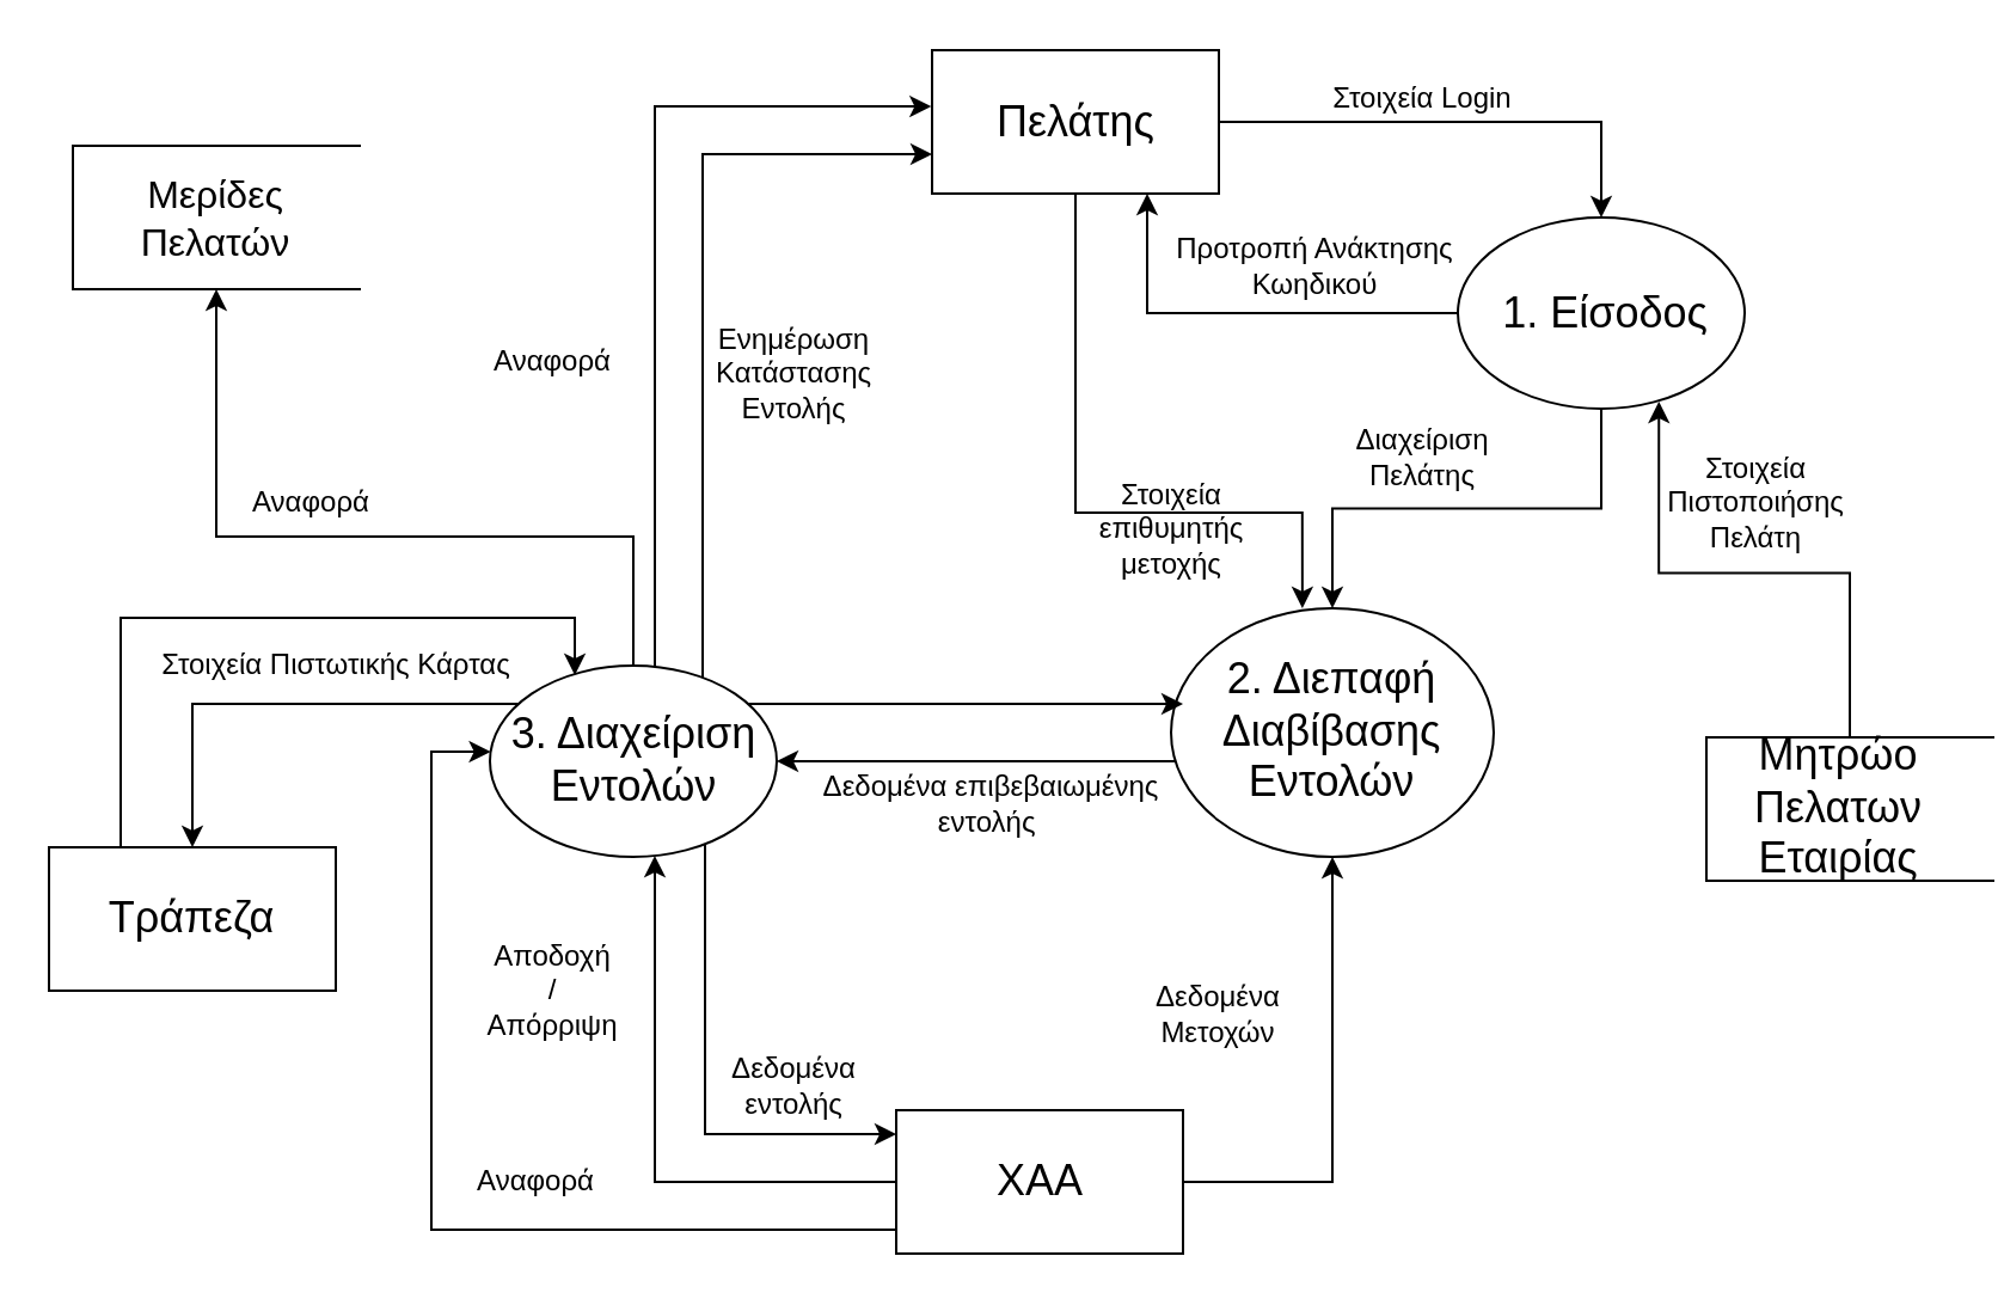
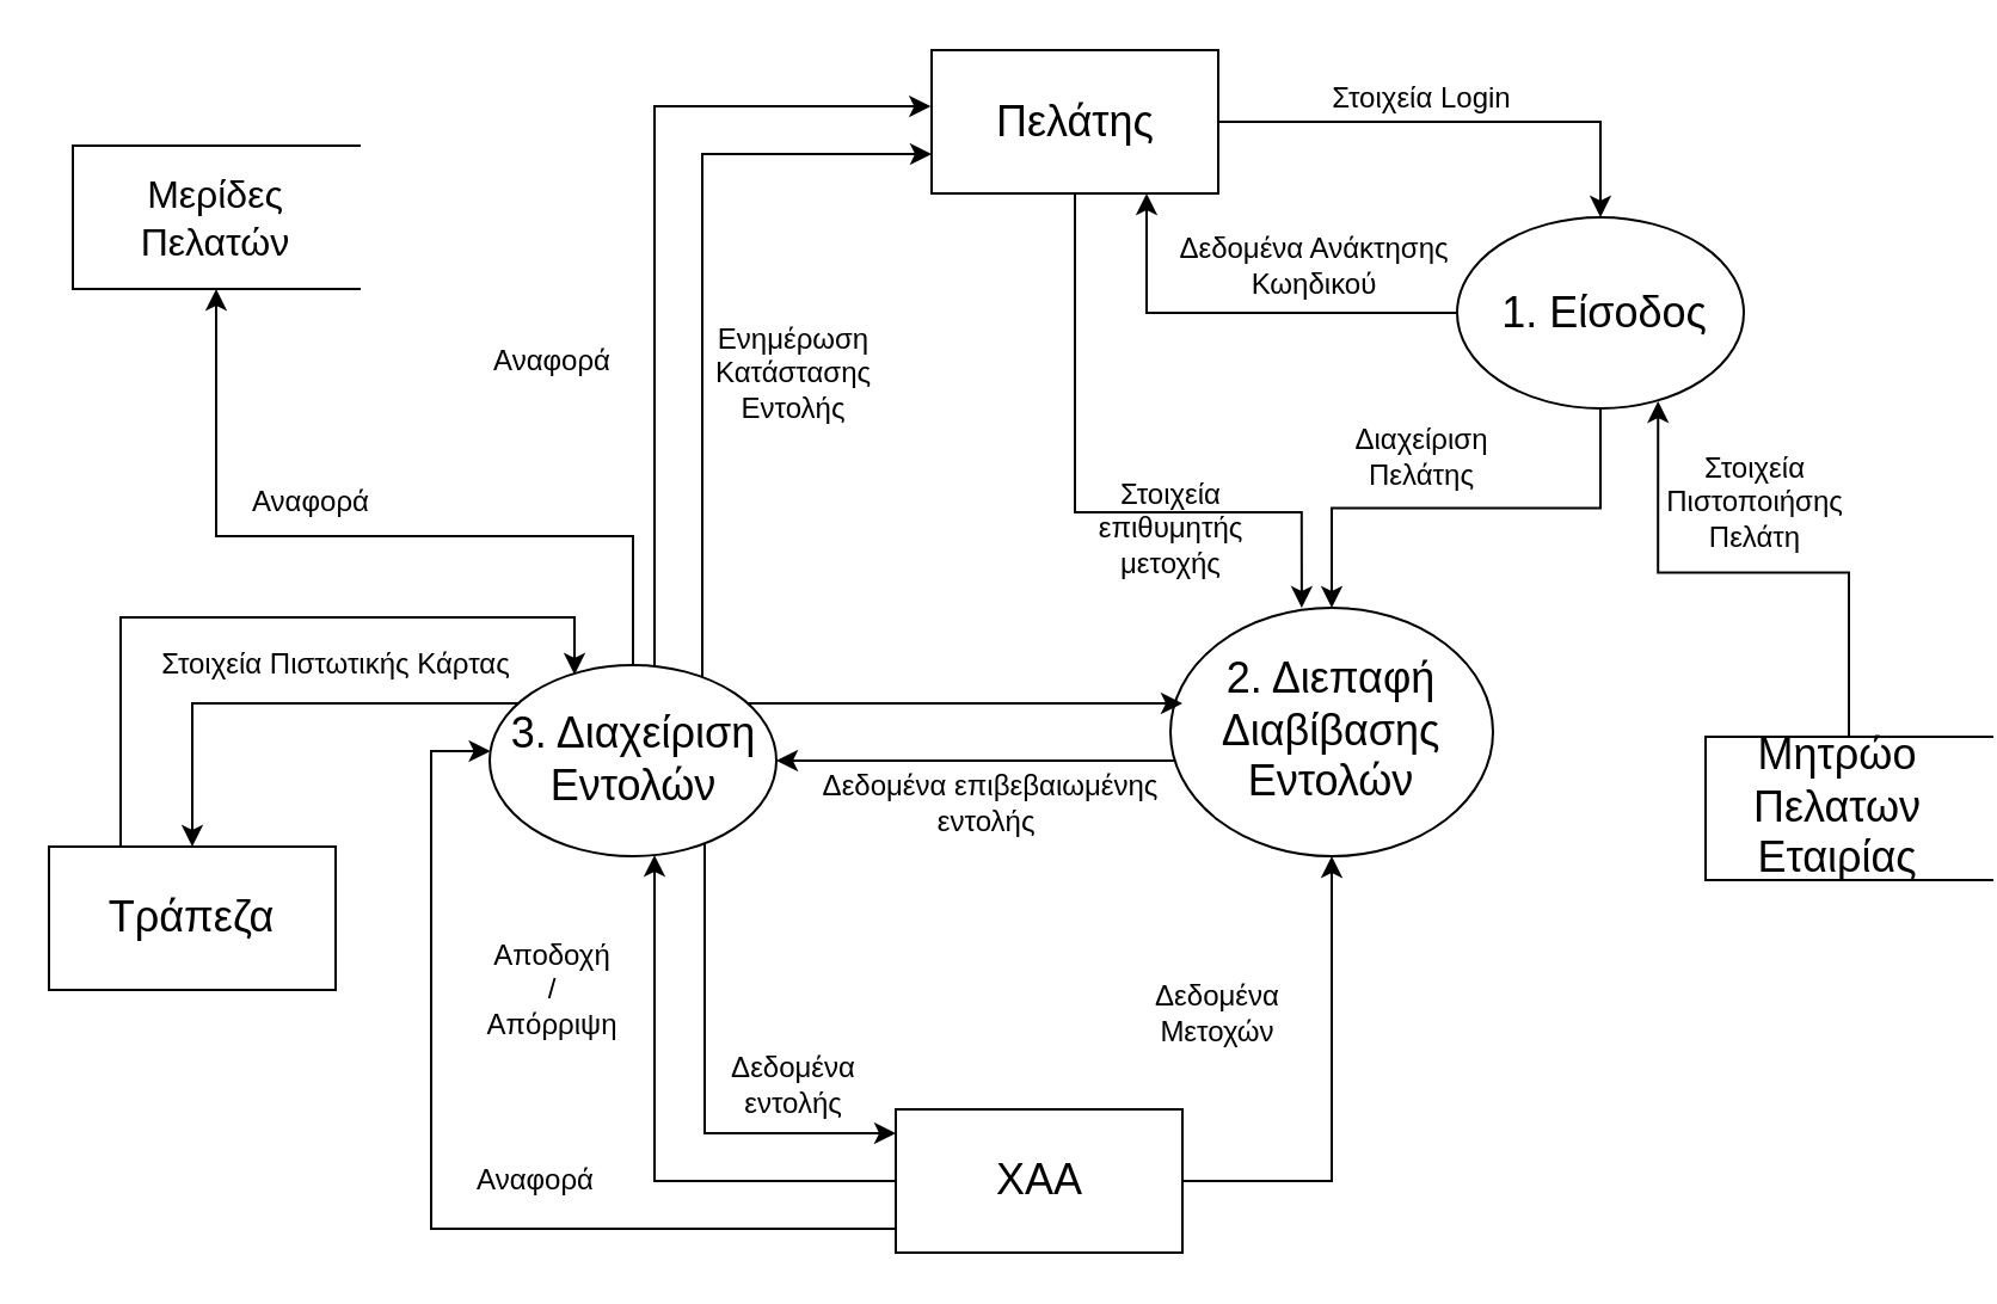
  <mxCell id="0" />
  <mxCell id="1" parent="0" />
  <mxCell id="2" value="" style="rounded=0;whiteSpace=wrap;html=1;fillColor=none;" parent="1" vertex="1"><mxGeometry x="389.5" y="20.5" width="120" height="60" as="geometry" /></mxCell>
  <mxCell id="3" style="edgeStyle=orthogonalEdgeStyle;rounded=0;orthogonalLoop=1;jettySize=auto;html=1;entryX=0.5;entryY=1;entryDx=0;entryDy=0;" edge="1" parent="1" source="6" target="27"><mxGeometry relative="1" as="geometry"><mxPoint x="573.5" y="384" as="targetPoint" /><Array as="points"><mxPoint x="557.5" y="494" /></Array></mxGeometry></mxCell>
  <mxCell id="4" style="edgeStyle=orthogonalEdgeStyle;rounded=0;orthogonalLoop=1;jettySize=auto;html=1;" edge="1" parent="1" source="6" target="34"><mxGeometry relative="1" as="geometry"><mxPoint x="234.5" y="358" as="targetPoint" /><Array as="points"><mxPoint x="273.5" y="494" /></Array></mxGeometry></mxCell>
  <mxCell id="5" style="edgeStyle=orthogonalEdgeStyle;rounded=0;orthogonalLoop=1;jettySize=auto;html=1;" edge="1" parent="1" source="6" target="34"><mxGeometry relative="1" as="geometry"><mxPoint x="133.5" y="314" as="targetPoint" /><Array as="points"><mxPoint x="180" y="514" /><mxPoint x="180" y="314" /></Array></mxGeometry></mxCell>
  <mxCell id="6" value="" style="rounded=0;whiteSpace=wrap;html=1;fillColor=none;" parent="1" vertex="1"><mxGeometry x="374.5" y="464" width="120" height="60" as="geometry" /></mxCell>
  <mxCell id="7" value="" style="shape=partialRectangle;whiteSpace=wrap;html=1;bottom=1;right=1;left=1;top=0;fillColor=none;routingCenterX=-0.5;rotation=90;" parent="1" vertex="1"><mxGeometry x="60" y="30.5" width="60" height="120" as="geometry" /></mxCell>
  <mxCell id="8" style="edgeStyle=orthogonalEdgeStyle;rounded=0;orthogonalLoop=1;jettySize=auto;html=1;entryX=0.701;entryY=0.963;entryDx=0;entryDy=0;entryPerimeter=0;" edge="1" parent="1" source="9" target="24"><mxGeometry relative="1" as="geometry"><mxPoint x="693" y="173" as="targetPoint" /></mxGeometry></mxCell>
  <mxCell id="9" value="" style="shape=partialRectangle;whiteSpace=wrap;html=1;bottom=1;right=1;left=1;top=0;fillColor=none;routingCenterX=-0.5;rotation=90;" parent="1" vertex="1"><mxGeometry x="743.5" y="278" width="60" height="120" as="geometry" /></mxCell>
  <mxCell id="10" style="edgeStyle=orthogonalEdgeStyle;rounded=0;orthogonalLoop=1;jettySize=auto;html=1;" edge="1" parent="1" source="12" target="24"><mxGeometry relative="1" as="geometry" /></mxCell>
  <mxCell id="11" style="edgeStyle=orthogonalEdgeStyle;rounded=0;orthogonalLoop=1;jettySize=auto;html=1;entryX=0.407;entryY=0;entryDx=0;entryDy=0;entryPerimeter=0;" edge="1" parent="1" source="12" target="27"><mxGeometry relative="1" as="geometry"><Array as="points"><mxPoint x="449.5" y="214" /><mxPoint x="544.5" y="214" /></Array></mxGeometry></mxCell>
  <mxCell id="12" value="&lt;font style=&quot;font-size: 18px&quot;&gt;Πελάτης&lt;/font&gt;" style="text;html=1;strokeColor=none;fillColor=none;align=center;verticalAlign=middle;whiteSpace=wrap;rounded=0;" parent="1" vertex="1"><mxGeometry x="389.5" y="20.5" width="120" height="60" as="geometry" /></mxCell>
  <mxCell id="13" value="&lt;font style=&quot;font-size: 18px&quot;&gt;ΧΑΑ&lt;/font&gt;" style="text;html=1;strokeColor=none;fillColor=none;align=center;verticalAlign=middle;whiteSpace=wrap;rounded=0;" parent="1" vertex="1"><mxGeometry x="414.5" y="484" width="40" height="20" as="geometry" /></mxCell>
  <mxCell id="14" value="&lt;font size=&quot;3&quot;&gt;Μερίδες Πελατών&lt;/font&gt;" style="text;html=1;strokeColor=none;fillColor=none;align=center;verticalAlign=middle;whiteSpace=wrap;rounded=0;" parent="1" vertex="1"><mxGeometry x="40" y="65.5" width="100" height="50" as="geometry" /></mxCell>
  <mxCell id="15" value="&lt;font style=&quot;font-size: 18px&quot;&gt;Μητρώο Πελατων Εταιρίας&lt;/font&gt;" style="text;html=1;strokeColor=none;fillColor=none;align=center;verticalAlign=middle;whiteSpace=wrap;rounded=0;" parent="1" vertex="1"><mxGeometry x="723.5" y="313" width="90" height="50" as="geometry" /></mxCell>
  <mxCell id="16" value="Αναφορά" style="text;html=1;strokeColor=none;fillColor=none;align=center;verticalAlign=middle;whiteSpace=wrap;rounded=0;" parent="1" vertex="1"><mxGeometry x="100" y="199.5" width="60" height="20" as="geometry" /></mxCell>
  <mxCell id="17" value="Δεδομένα Μετοχών" style="text;html=1;strokeColor=none;fillColor=none;align=center;verticalAlign=middle;whiteSpace=wrap;rounded=0;" parent="1" vertex="1"><mxGeometry x="477" y="414" width="65" height="20" as="geometry" /></mxCell>
  <mxCell id="18" value="" style="rounded=0;whiteSpace=wrap;html=1;fillColor=none;" parent="1" vertex="1"><mxGeometry x="20" y="354" width="120" height="60" as="geometry" /></mxCell>
  <mxCell id="19" style="edgeStyle=orthogonalEdgeStyle;rounded=0;orthogonalLoop=1;jettySize=auto;html=1;entryX=0.296;entryY=0.05;entryDx=0;entryDy=0;entryPerimeter=0;" edge="1" parent="1" source="20" target="34"><mxGeometry relative="1" as="geometry"><Array as="points"><mxPoint x="50" y="258" /><mxPoint x="240" y="258" /></Array></mxGeometry></mxCell>
  <mxCell id="20" value="&lt;font style=&quot;font-size: 18px&quot;&gt;Τράπεζα&lt;/font&gt;" style="text;html=1;strokeColor=none;fillColor=none;align=center;verticalAlign=middle;whiteSpace=wrap;rounded=0;" parent="1" vertex="1"><mxGeometry x="20" y="354" width="120" height="60" as="geometry" /></mxCell>
  <mxCell id="21" value="Στοιχεία Πιστωτικής Κάρτας" style="text;html=1;strokeColor=none;fillColor=none;align=center;verticalAlign=middle;whiteSpace=wrap;rounded=0;" parent="1" vertex="1"><mxGeometry x="62.5" y="268" width="155" height="20" as="geometry" /></mxCell>
  <mxCell id="22" style="edgeStyle=orthogonalEdgeStyle;rounded=0;orthogonalLoop=1;jettySize=auto;html=1;entryX=0.75;entryY=1;entryDx=0;entryDy=0;" edge="1" parent="1" source="24" target="12"><mxGeometry relative="1" as="geometry"><mxPoint x="479.5" y="90.5" as="targetPoint" /></mxGeometry></mxCell>
  <mxCell id="23" style="edgeStyle=orthogonalEdgeStyle;rounded=0;orthogonalLoop=1;jettySize=auto;html=1;entryX=0.5;entryY=0;entryDx=0;entryDy=0;" edge="1" parent="1" source="24" target="27"><mxGeometry relative="1" as="geometry" /></mxCell>
  <mxCell id="24" value="" style="ellipse;whiteSpace=wrap;html=1;" vertex="1" parent="1"><mxGeometry x="609.5" y="90.5" width="120" height="80" as="geometry" /></mxCell>
  <mxCell id="25" value="&lt;font style=&quot;font-size: 18px&quot;&gt;1. Είσοδος&lt;/font&gt;" style="text;html=1;strokeColor=none;fillColor=none;align=center;verticalAlign=middle;whiteSpace=wrap;rounded=0;" vertex="1" parent="1"><mxGeometry x="618.5" y="120.5" width="105" height="20" as="geometry" /></mxCell>
  <mxCell id="26" style="edgeStyle=orthogonalEdgeStyle;rounded=0;orthogonalLoop=1;jettySize=auto;html=1;entryX=1;entryY=0.5;entryDx=0;entryDy=0;" edge="1" parent="1" source="27" target="34"><mxGeometry relative="1" as="geometry"><Array as="points"><mxPoint x="444.5" y="318" /><mxPoint x="444.5" y="318" /></Array></mxGeometry></mxCell>
  <mxCell id="27" value="" style="ellipse;whiteSpace=wrap;html=1;" vertex="1" parent="1"><mxGeometry x="489.5" y="254" width="135" height="104" as="geometry" /></mxCell>
  <mxCell id="28" style="edgeStyle=orthogonalEdgeStyle;rounded=0;orthogonalLoop=1;jettySize=auto;html=1;" edge="1" parent="1" source="34"><mxGeometry relative="1" as="geometry"><mxPoint x="374.5" y="474" as="targetPoint" /><Array as="points"><mxPoint x="294.5" y="474" /><mxPoint x="374.5" y="474" /></Array></mxGeometry></mxCell>
  <mxCell id="29" style="edgeStyle=orthogonalEdgeStyle;rounded=0;orthogonalLoop=1;jettySize=auto;html=1;" edge="1" parent="1" source="34"><mxGeometry relative="1" as="geometry"><mxPoint x="494.5" y="294" as="targetPoint" /><Array as="points"><mxPoint x="494.5" y="294" /></Array></mxGeometry></mxCell>
  <mxCell id="30" style="edgeStyle=orthogonalEdgeStyle;rounded=0;orthogonalLoop=1;jettySize=auto;html=1;" edge="1" parent="1" source="34"><mxGeometry relative="1" as="geometry"><mxPoint x="389.5" y="64" as="targetPoint" /><Array as="points"><mxPoint x="293.5" y="64" /><mxPoint x="389.5" y="64" /></Array></mxGeometry></mxCell>
  <mxCell id="31" style="edgeStyle=orthogonalEdgeStyle;rounded=0;orthogonalLoop=1;jettySize=auto;html=1;entryX=-0.003;entryY=0.392;entryDx=0;entryDy=0;entryPerimeter=0;" edge="1" parent="1" source="34" target="12"><mxGeometry relative="1" as="geometry"><Array as="points"><mxPoint x="273.5" y="44" /></Array></mxGeometry></mxCell>
  <mxCell id="32" style="edgeStyle=orthogonalEdgeStyle;rounded=0;orthogonalLoop=1;jettySize=auto;html=1;entryX=0.5;entryY=0;entryDx=0;entryDy=0;" edge="1" parent="1" source="34" target="20"><mxGeometry relative="1" as="geometry"><Array as="points"><mxPoint x="80" y="294" /></Array></mxGeometry></mxCell>
  <mxCell id="33" style="edgeStyle=orthogonalEdgeStyle;rounded=0;orthogonalLoop=1;jettySize=auto;html=1;entryX=1;entryY=0.5;entryDx=0;entryDy=0;" edge="1" parent="1" source="34" target="7"><mxGeometry relative="1" as="geometry"><Array as="points"><mxPoint x="264" y="224" /><mxPoint x="90" y="224" /></Array></mxGeometry></mxCell>
  <mxCell id="34" value="" style="ellipse;whiteSpace=wrap;html=1;" vertex="1" parent="1"><mxGeometry x="204.5" y="278" width="120" height="80" as="geometry" /></mxCell>
  <mxCell id="35" value="&lt;font style=&quot;font-size: 18px&quot;&gt;2. Διεπαφή Διαβίβασης Εντολών&lt;/font&gt;&lt;br&gt;" style="text;html=1;strokeColor=none;fillColor=none;align=center;verticalAlign=middle;whiteSpace=wrap;rounded=0;" vertex="1" parent="1"><mxGeometry x="537" y="295.5" width="40" height="20" as="geometry" /></mxCell>
  <mxCell id="36" value="&lt;font style=&quot;font-size: 18px&quot;&gt;3. Διαχείριση Εντολών&lt;/font&gt;" style="text;html=1;strokeColor=none;fillColor=none;align=center;verticalAlign=middle;whiteSpace=wrap;rounded=0;" vertex="1" parent="1"><mxGeometry x="209.5" y="308" width="110" height="20" as="geometry" /></mxCell>
  <mxCell id="37" value="Στοιχεία Login&lt;br&gt;" style="text;html=1;strokeColor=none;fillColor=none;align=center;verticalAlign=middle;whiteSpace=wrap;rounded=0;" vertex="1" parent="1"><mxGeometry x="549.5" y="30.5" width="90" height="20" as="geometry" /></mxCell>
- <mxCell id="38" value="Προτροπή Ανάκτησης Κωηδικού" style="text;html=1;strokeColor=none;fillColor=none;align=center;verticalAlign=middle;whiteSpace=wrap;rounded=0;" vertex="1" parent="1"><mxGeometry x="489.5" y="100.5" width="120" height="20" as="geometry" /></mxCell>
+ <mxCell id="38" value="Δεδομένα Ανάκτησης Κωηδικού" style="text;html=1;strokeColor=none;fillColor=none;align=center;verticalAlign=middle;whiteSpace=wrap;rounded=0;" vertex="1" parent="1"><mxGeometry x="489.5" y="100.5" width="120" height="20" as="geometry" /></mxCell>
  <mxCell id="39" value="Στοιχεία Πιστοποιήσης Πελάτη" style="text;html=1;strokeColor=none;fillColor=none;align=center;verticalAlign=middle;whiteSpace=wrap;rounded=0;" vertex="1" parent="1"><mxGeometry x="699" y="199.5" width="71" height="20" as="geometry" /></mxCell>
  <mxCell id="40" value="Διαχείριση Πελάτης" style="text;html=1;strokeColor=none;fillColor=none;align=center;verticalAlign=middle;whiteSpace=wrap;rounded=0;" vertex="1" parent="1"><mxGeometry x="574.5" y="180.5" width="40" height="20" as="geometry" /></mxCell>
  <mxCell id="41" value="Στοιχεία επιθυμητής μετοχής" style="text;html=1;strokeColor=none;fillColor=none;align=center;verticalAlign=middle;whiteSpace=wrap;rounded=0;" vertex="1" parent="1"><mxGeometry x="469.5" y="210.5" width="40" height="20" as="geometry" /></mxCell>
  <mxCell id="42" value="Δεδομένα επιβεβαιωμένης εντολής&amp;nbsp;" style="text;html=1;strokeColor=none;fillColor=none;align=center;verticalAlign=middle;whiteSpace=wrap;rounded=0;" vertex="1" parent="1"><mxGeometry x="343" y="325.5" width="143" height="20" as="geometry" /></mxCell>
  <mxCell id="43" value="Δεδομένα εντολής" style="text;html=1;strokeColor=none;fillColor=none;align=center;verticalAlign=middle;whiteSpace=wrap;rounded=0;" vertex="1" parent="1"><mxGeometry x="312" y="444" width="40" height="20" as="geometry" /></mxCell>
  <mxCell id="44" value="Αποδοχή / Απόρριψη" style="text;html=1;strokeColor=none;fillColor=none;align=center;verticalAlign=middle;whiteSpace=wrap;rounded=0;" vertex="1" parent="1"><mxGeometry x="211" y="404" width="40" height="20" as="geometry" /></mxCell>
  <mxCell id="45" value="Ενημέρωση Κατάστασης Εντολής" style="text;html=1;strokeColor=none;fillColor=none;align=center;verticalAlign=middle;whiteSpace=wrap;rounded=0;" vertex="1" parent="1"><mxGeometry x="312" y="145.5" width="40" height="20" as="geometry" /></mxCell>
  <mxCell id="46" value="Αναφορά" style="text;html=1;strokeColor=none;fillColor=none;align=center;verticalAlign=middle;whiteSpace=wrap;rounded=0;" vertex="1" parent="1"><mxGeometry x="211" y="140.5" width="40" height="20" as="geometry" /></mxCell>
  <mxCell id="47" value="Αναφορά" style="text;html=1;strokeColor=none;fillColor=none;align=center;verticalAlign=middle;whiteSpace=wrap;rounded=0;" vertex="1" parent="1"><mxGeometry x="203.5" y="484" width="40" height="20" as="geometry" /></mxCell>
